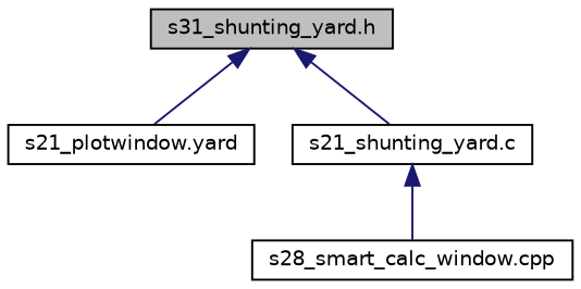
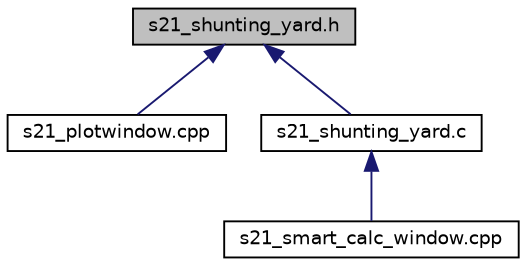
  digraph {
    node [color=black fillcolor=white fontname=Helvetica fontsize=10 shape=record style=filled]
    edge [color=midnightblue dir=back fontname=Helvetica fontsize=10 labelfontname=Helvetica labelfontsize=10 style=solid]
-   n1 [fillcolor=grey75 fontcolor=black height=0.2 label="s31_shunting_yard.h" width=0.4]
-   n2 [height=0.2 label="s21_plotwindow.yard" width=0.4]
+   n1 [fillcolor=grey75 fontcolor=black height=0.2 label="s21_shunting_yard.h" width=0.4]
+   n2 [height=0.2 label="s21_plotwindow.cpp" width=0.4]
    n3 [height=0.2 label="s21_shunting_yard.c" width=0.4]
-   n4 [height=0.2 label="s28_smart_calc_window.cpp" width=0.4]
+   n4 [height=0.2 label="s21_smart_calc_window.cpp" width=0.4]
    n1 -> n2
    n1 -> n3
    n3 -> n4
  }
